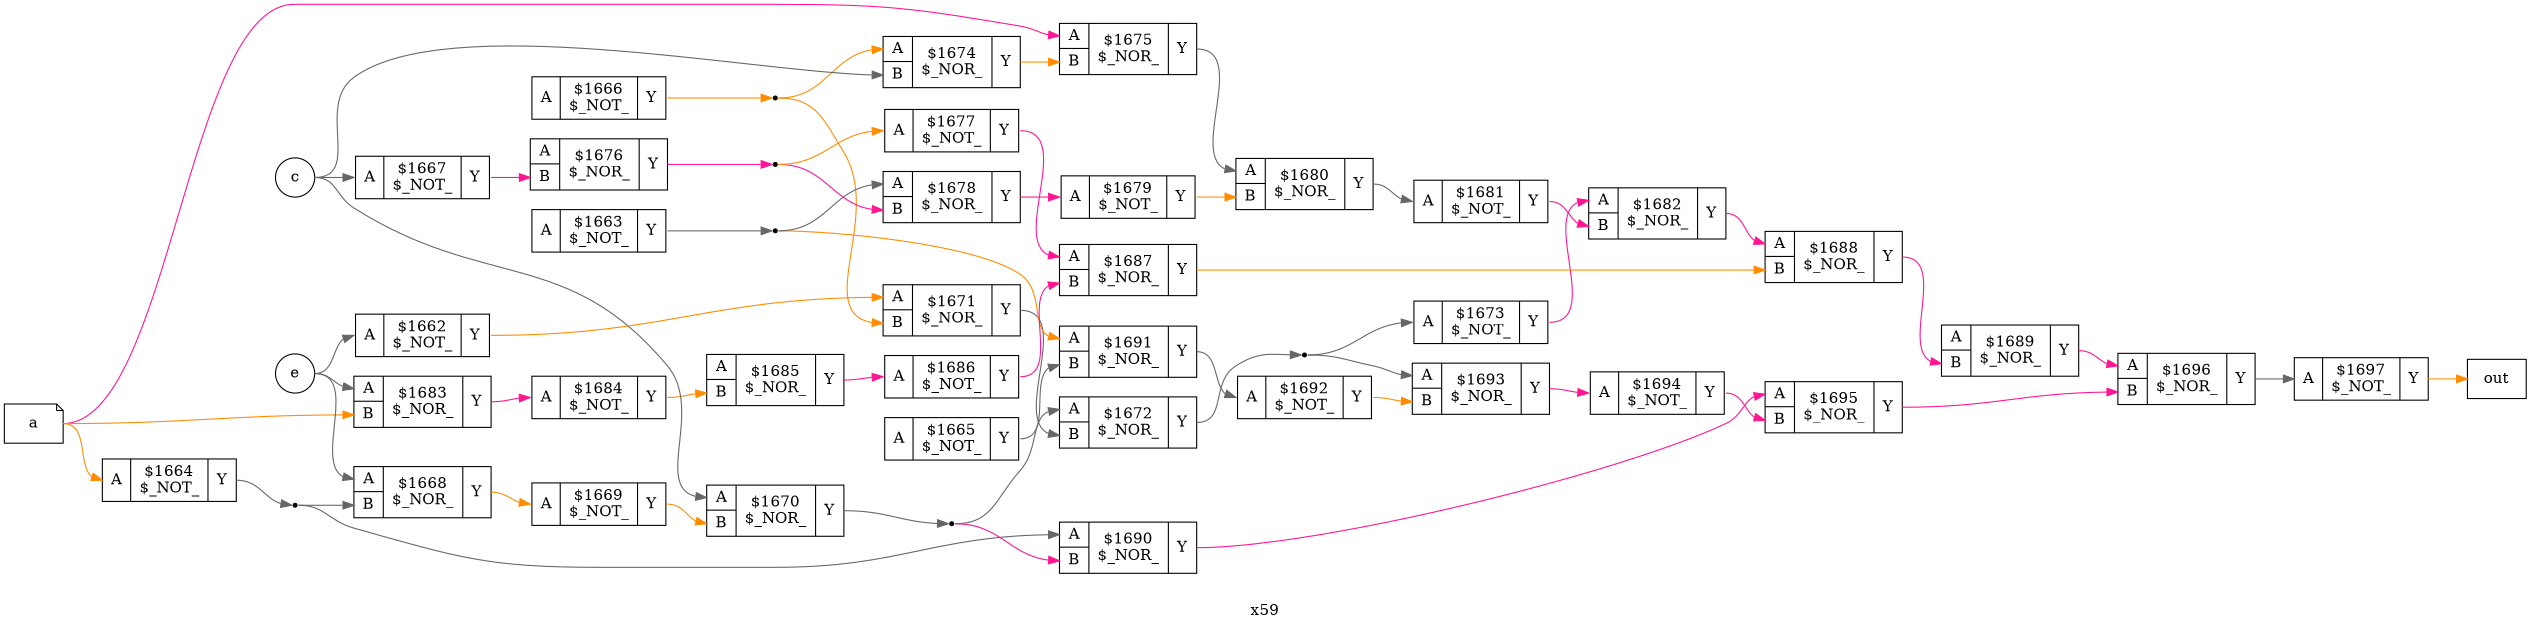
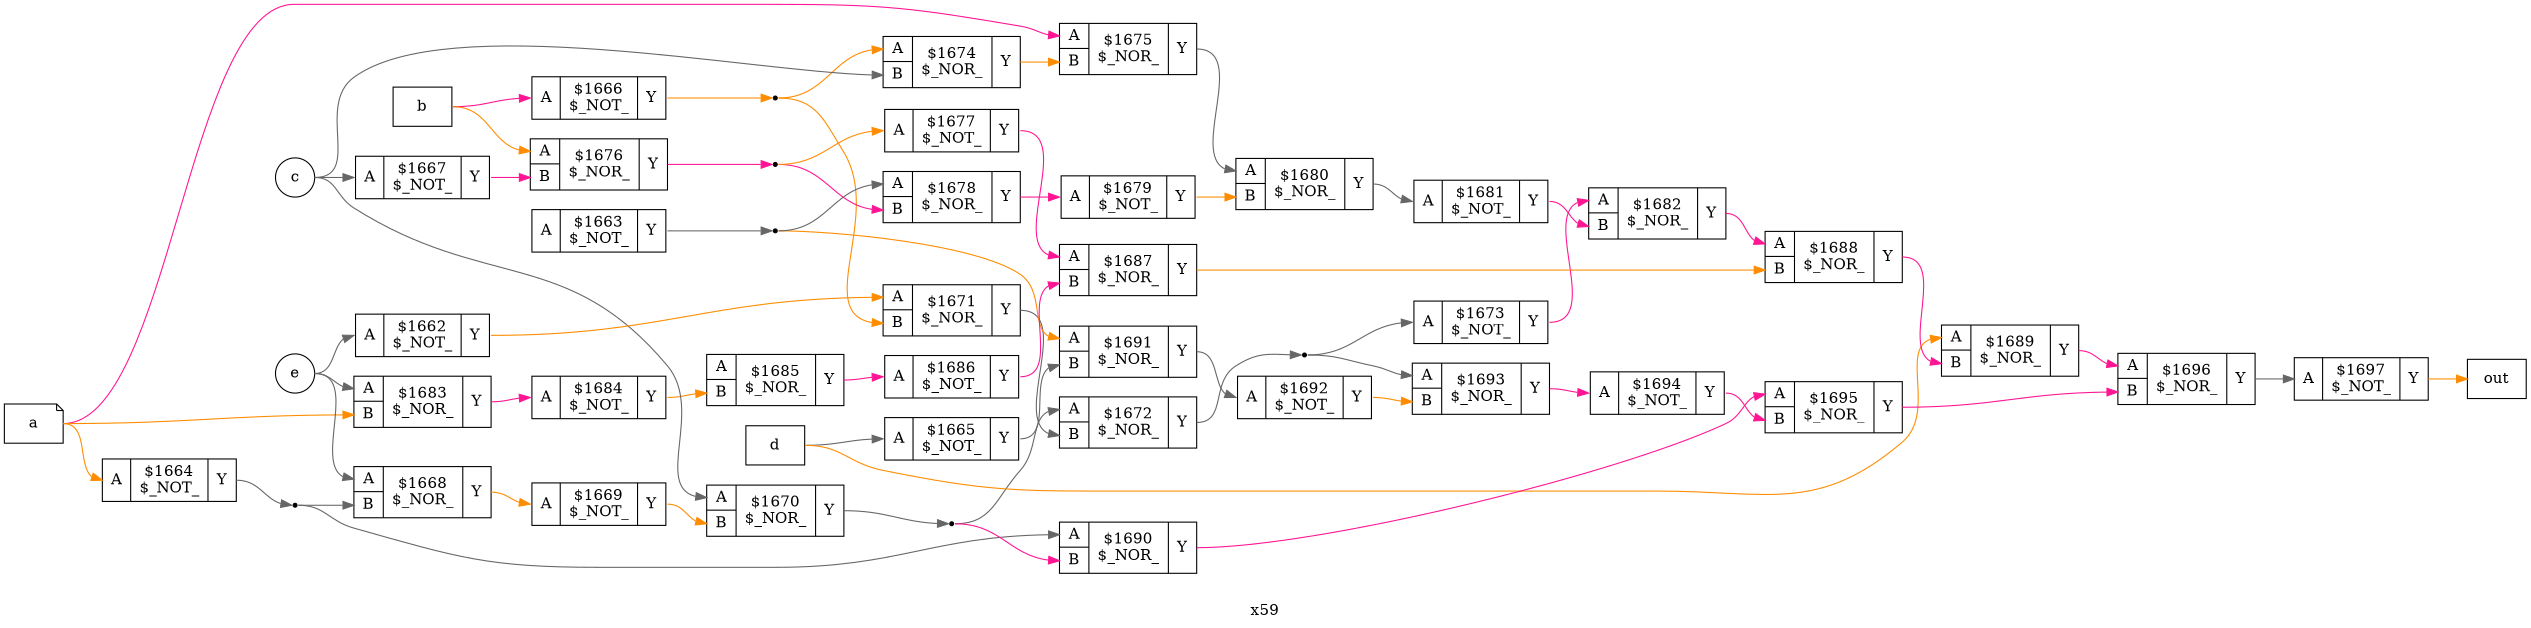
  digraph {
    label=x59
    rankdir=LR
    remincross=true
    node [shape=record]
    edge [color=gray40 headport="p43:w" tailport="p44:e"]
    n36 [color=black fontcolor=black label=a shape=note]
    c47 [label="{{<p43> A}|$1664\n$_NOT_|{<p44> Y}}"]
    c59 [label="{{<p43> A|<p51> B}|$1675\n$_NOR_|{<p44> Y}}"]
    c67 [label="{{<p43> A|<p51> B}|$1683\n$_NOR_|{<p44> Y}}"]
    n1 [shape=point]
    c64 [label="{{<p43> A|<p51> B}|$1680\n$_NOR_|{<p44> Y}}"]
    c68 [label="{{<p43> A}|$1684\n$_NOT_|{<p44> Y}}"]
+   n37 [color=black fontcolor=black label=b shape=box]
    c49 [label="{{<p43> A}|$1666\n$_NOT_|{<p44> Y}}"]
    c60 [label="{{<p43> A|<p51> B}|$1676\n$_NOR_|{<p44> Y}}"]
    n3 [shape=point]
    n13 [shape=point]
    n38 [color=black fontcolor=black label=c shape=circle]
    c50 [label="{{<p43> A}|$1667\n$_NOT_|{<p44> Y}}"]
    c54 [label="{{<p43> A|<p51> B}|$1670\n$_NOR_|{<p44> Y}}"]
    c58 [label="{{<p43> A|<p51> B}|$1674\n$_NOR_|{<p44> Y}}"]
    n7 [shape=point]
+   n39 [color=black fontcolor=black label=d shape=box]
    c48 [label="{{<p43> A}|$1665\n$_NOT_|{<p44> Y}}"]
    c73 [label="{{<p43> A|<p51> B}|$1689\n$_NOR_|{<p44> Y}}"]
    c75 [label="{{<p43> A|<p51> B}|$1691\n$_NOR_|{<p44> Y}}"]
    c80 [label="{{<p43> A|<p51> B}|$1696\n$_NOR_|{<p44> Y}}"]
    n40 [color=black fontcolor=black label=e shape=circle]
    c45 [label="{{<p43> A}|$1662\n$_NOT_|{<p44> Y}}"]
    c52 [label="{{<p43> A|<p51> B}|$1668\n$_NOR_|{<p44> Y}}"]
    c55 [label="{{<p43> A|<p51> B}|$1671\n$_NOR_|{<p44> Y}}"]
    c53 [label="{{<p43> A}|$1669\n$_NOT_|{<p44> Y}}"]
    c46 [label="{{<p43> A}|$1663\n$_NOT_|{<p44> Y}}"]
    n35 [shape=point]
    c69 [label="{{<p43> A|<p51> B}|$1685\n$_NOR_|{<p44> Y}}"]
    c70 [label="{{<p43> A}|$1686\n$_NOT_|{<p44> Y}}"]
    n42 [color=black fontcolor=black label=out shape=box]
    c56 [label="{{<p43> A|<p51> B}|$1672\n$_NOR_|{<p44> Y}}"]
    c62 [label="{{<p43> A|<p51> B}|$1678\n$_NOR_|{<p44> Y}}"]
    c74 [label="{{<p43> A|<p51> B}|$1690\n$_NOR_|{<p44> Y}}"]
    c76 [label="{{<p43> A}|$1692\n$_NOT_|{<p44> Y}}"]
    n9 [shape=point]
    c57 [label="{{<p43> A}|$1673\n$_NOT_|{<p44> Y}}"]
    c77 [label="{{<p43> A|<p51> B}|$1693\n$_NOR_|{<p44> Y}}"]
    c66 [label="{{<p43> A|<p51> B}|$1682\n$_NOR_|{<p44> Y}}"]
    c72 [label="{{<p43> A|<p51> B}|$1688\n$_NOR_|{<p44> Y}}"]
    c65 [label="{{<p43> A}|$1681\n$_NOT_|{<p44> Y}}"]
    c61 [label="{{<p43> A}|$1677\n$_NOT_|{<p44> Y}}"]
    c71 [label="{{<p43> A|<p51> B}|$1687\n$_NOR_|{<p44> Y}}"]
    c63 [label="{{<p43> A}|$1679\n$_NOT_|{<p44> Y}}"]
    c81 [label="{{<p43> A}|$1697\n$_NOT_|{<p44> Y}}"]
    c79 [label="{{<p43> A|<p51> B}|$1695\n$_NOR_|{<p44> Y}}"]
    c78 [label="{{<p43> A}|$1694\n$_NOT_|{<p44> Y}}"]
    n36 -> c47 [color=darkorange tailport=e]
    n36 -> c59 [color=deeppink tailport=e]
    n36 -> c67 [color=darkorange headport="p51:w" tailport=e]
    c47 -> n1 [headport=w]
    c59 -> c64
    c67 -> c68 [color=deeppink]
    n1 -> c52 [headport="p51:w" tailport=e]
    n1 -> c74 [tailport=e]
    c64 -> c65
    c68 -> c69 [color=darkorange headport="p51:w"]
+   n37 -> c49 [color=deeppink tailport=e]
+   n37 -> c60 [color=darkorange tailport=e]
    c49 -> n3 [color=darkorange headport=w]
    c60 -> n13 [color=deeppink headport=w]
    n3 -> c58 [color=darkorange tailport=e]
    n3 -> c55 [color=darkorange headport="p51:w" tailport=e]
    n13 -> c62 [color=deeppink headport="p51:w" tailport=e]
    n13 -> c61 [color=darkorange tailport=e]
    n38 -> c50 [tailport=e]
    n38 -> c54 [tailport=e]
    n38 -> c58 [headport="p51:w" tailport=e]
    c50 -> c60 [color=deeppink headport="p51:w"]
    c54 -> n7 [headport=w]
    c58 -> c59 [color=darkorange headport="p51:w"]
    n7 -> c56 [tailport=e]
    n7 -> c74 [color=deeppink headport="p51:w" tailport=e]
+   n39 -> c48 [tailport=e]
+   n39 -> c73 [color=darkorange tailport=e]
    c48 -> c75 [headport="p51:w"]
    c73 -> c80 [color=deeppink]
    c75 -> c76
    c80 -> c81
    n40 -> c67 [tailport=e]
    n40 -> c45 [tailport=e]
    n40 -> c52 [tailport=e]
    c45 -> c55 [color=darkorange]
    c52 -> c53 [color=darkorange]
    c55 -> c56 [headport="p51:w"]
    c53 -> c54 [color=darkorange headport="p51:w"]
    c46 -> n35 [headport=w]
    n35 -> c75 [color=darkorange tailport=e]
    n35 -> c62 [tailport=e]
    c69 -> c70 [color=deeppink]
    c70 -> c71 [color=deeppink headport="p51:w"]
    c56 -> n9 [headport=w]
    c62 -> c63 [color=deeppink]
    c74 -> c79 [color=deeppink]
    c76 -> c77 [color=darkorange headport="p51:w"]
    n9 -> c57 [tailport=e]
    n9 -> c77 [tailport=e]
    c57 -> c66 [color=deeppink]
    c77 -> c78 [color=deeppink]
    c66 -> c72 [color=deeppink]
    c72 -> c73 [color=deeppink headport="p51:w"]
    c65 -> c66 [color=deeppink headport="p51:w"]
    c61 -> c71 [color=deeppink]
    c71 -> c72 [color=darkorange headport="p51:w"]
    c63 -> c64 [color=darkorange headport="p51:w"]
    c81 -> n42 [color=darkorange headport=w]
    c79 -> c80 [color=deeppink headport="p51:w"]
    c78 -> c79 [color=deeppink headport="p51:w"]
  }
